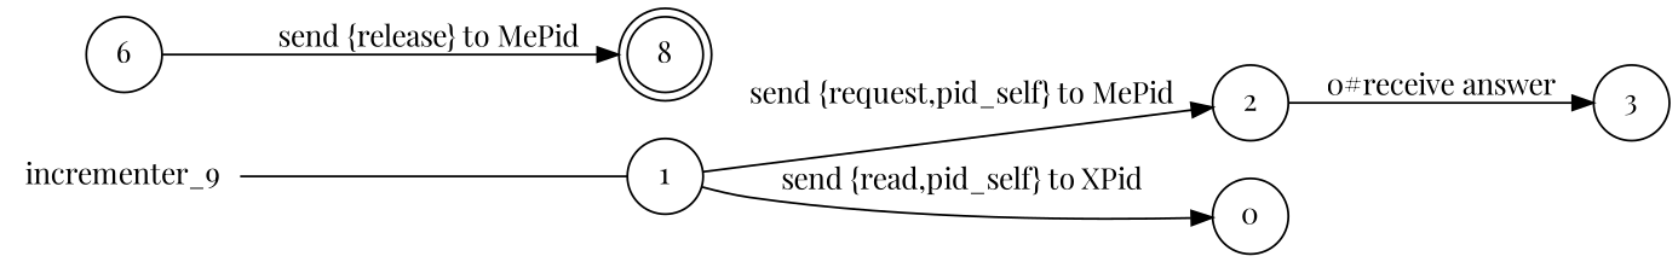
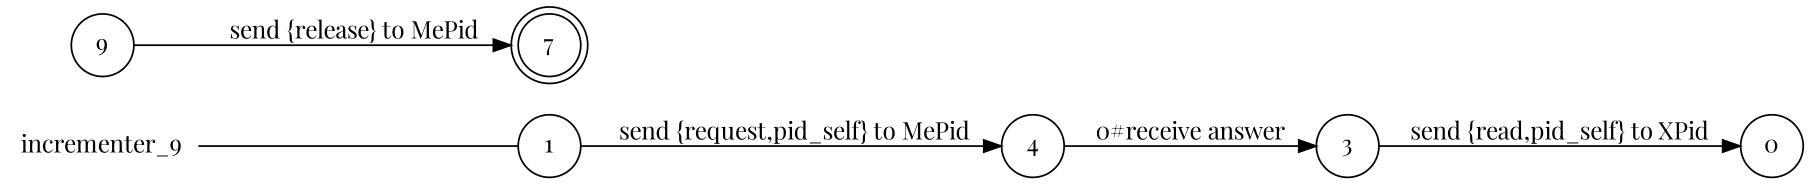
  digraph {
    fontname="Playfair Display"
    rankdir=LR
    node [fontname="Playfair Display" shape=circle]
    edge [fontname="Playfair Display"]
    n1 [label=incrementer_9 shape=plaintext]
    n2 [label=1]
-   n3 [label=2]
-   n4 [label=8 shape=doublecircle]
-   n5 [label=6]
+   n3 [label=4]
+   n4 [label=7 shape=doublecircle]
+   n5 [label=9]
    n6 [label=3]
    n7 [label=0]
    n1 -> n2 [arrowhead=none]
    n2 -> n3 [label="send {request,pid_self} to MePid"]
    n3 -> n6 [label="0#receive answer"]
    n5 -> n4 [label="send {release} to MePid"]
-   n2 -> n7 [label="send {read,pid_self} to XPid"]
+   n6 -> n7 [label="send {read,pid_self} to XPid"]
  }
